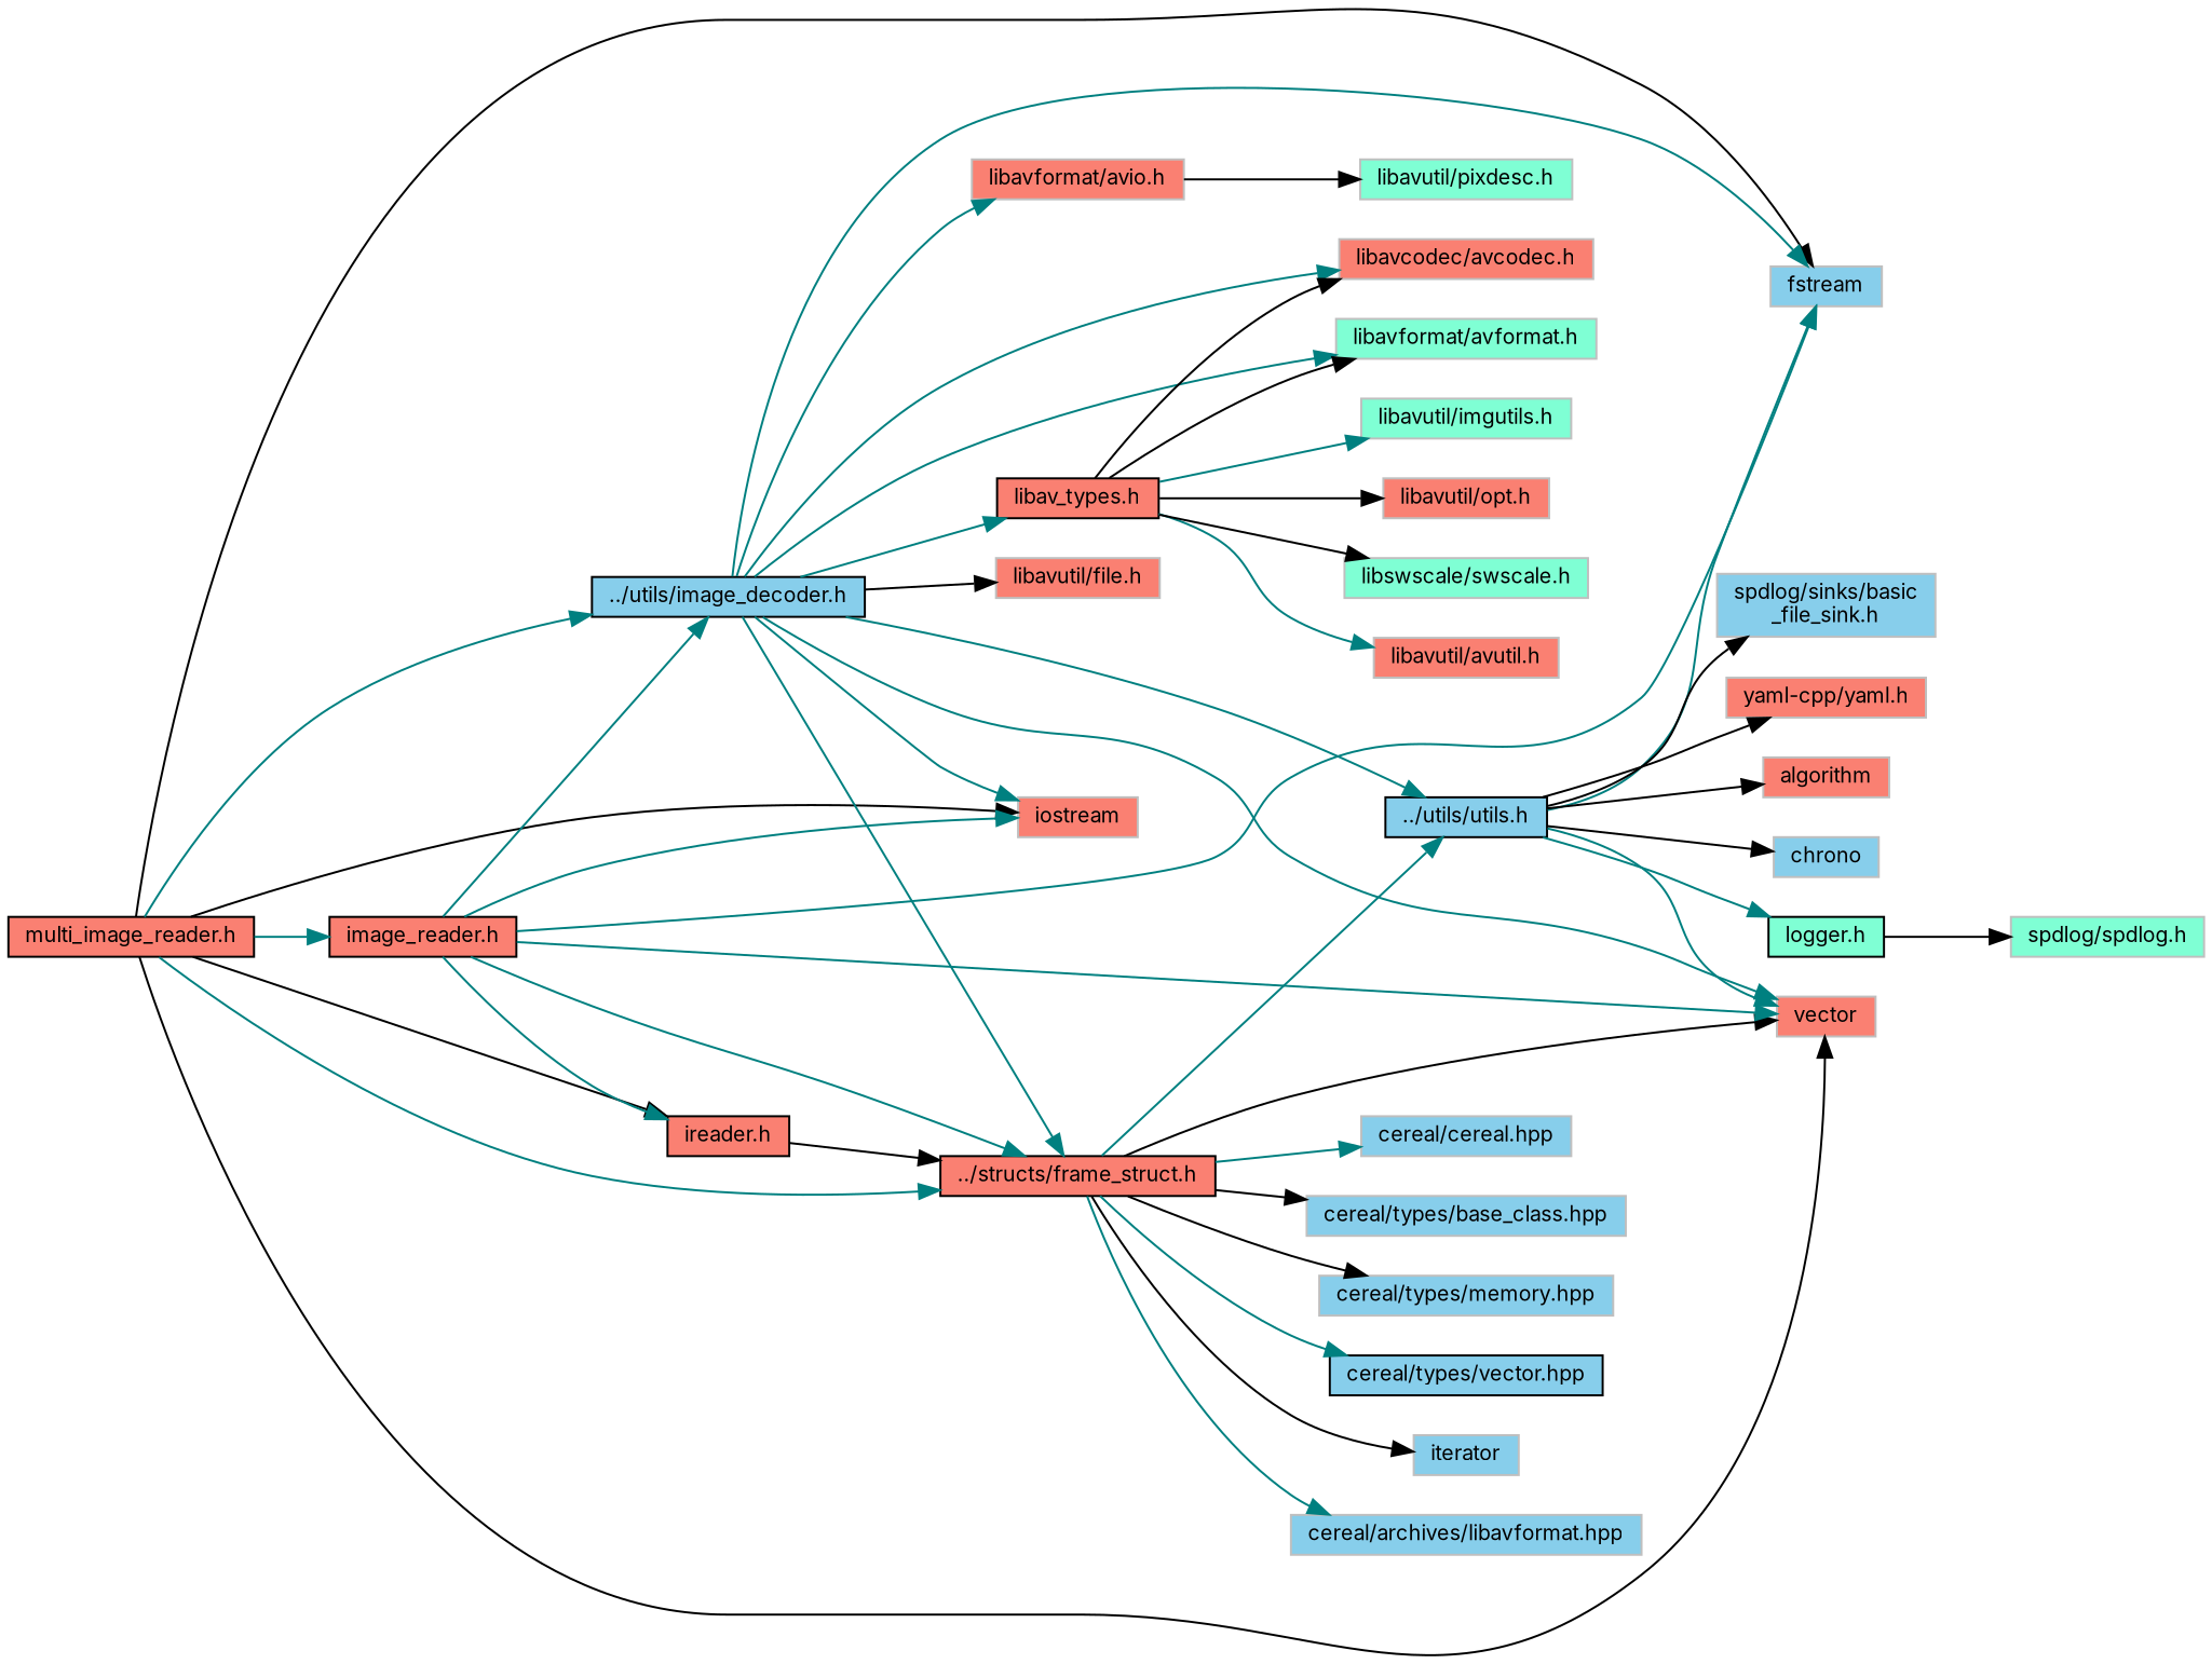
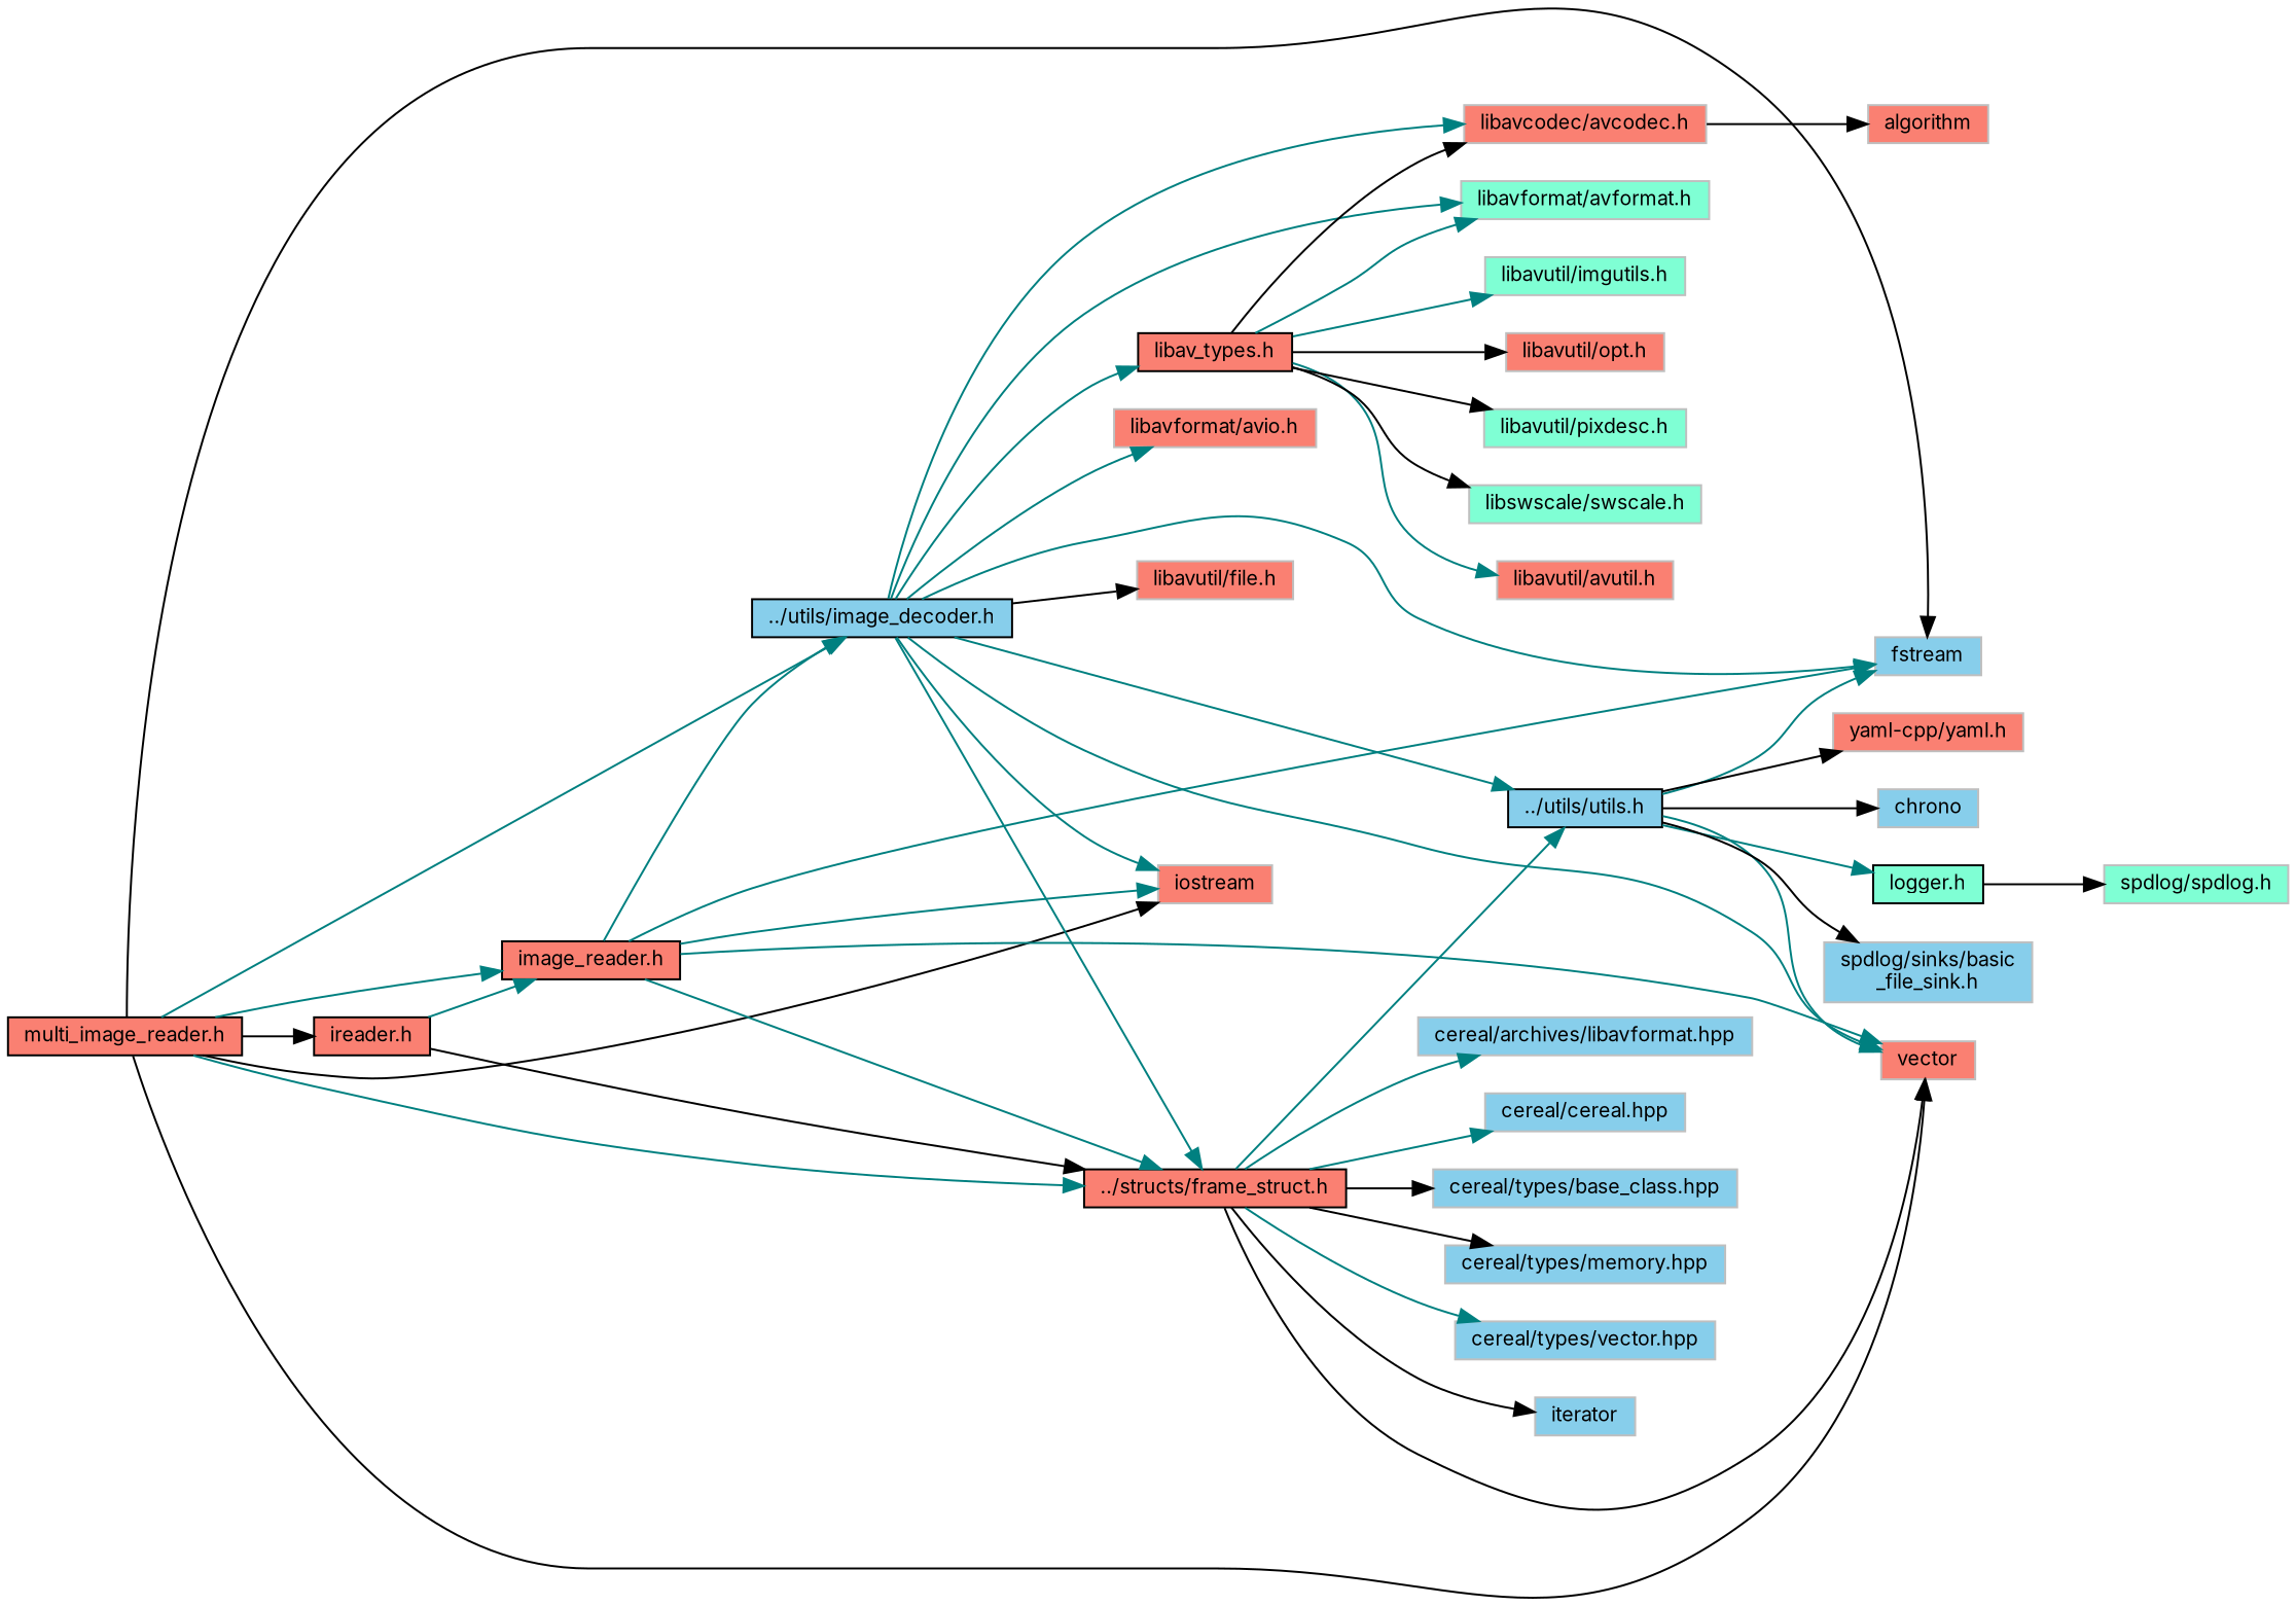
  digraph {
    fontname=Inter
    rankdir=LR
    node [color=grey75 fillcolor=salmon fontname=Inter fontsize=10 shape=record style=filled]
    edge [color=teal fontname=Inter fontsize=10 labelfontname=Helvetica labelfontsize=10 style=solid]
    n1 [color=black fontcolor=black height=0.2 label="multi_image_reader.h" width=0.4]
    n2 [fillcolor=skyblue height=0.2 label=fstream width=0.4]
    n3 [height=0.2 label=iostream width=0.4]
    n4 [height=0.2 label=vector width=0.4]
    n5 [color=black height=0.2 label="../structs/frame_struct.h" width=0.4]
    n6 [color=black fillcolor=skyblue height=0.2 label="../utils/image_decoder.h" width=0.4]
    n7 [color=black height=0.2 label="image_reader.h" width=0.4]
    n8 [color=black height=0.2 label="ireader.h" width=0.4]
    n9 [fillcolor=skyblue height=0.2 label=iterator width=0.4]
    n10 [fillcolor=skyblue height=0.2 label="cereal/archives/libavformat.hpp" width=0.4]
    n11 [fillcolor=skyblue height=0.2 label="cereal/cereal.hpp" width=0.4]
    n12 [fillcolor=skyblue height=0.2 label="cereal/types/base_class.hpp" width=0.4]
    n13 [fillcolor=skyblue height=0.2 label="cereal/types/memory.hpp" width=0.4]
-   n14 [color=black fillcolor=skyblue height=0.2 label="cereal/types/vector.hpp" width=0.4]
+   n14 [fillcolor=skyblue height=0.2 label="cereal/types/vector.hpp" width=0.4]
    n15 [color=black fillcolor=skyblue height=0.2 label="../utils/utils.h" width=0.4]
    n16 [height=0.2 label="libavcodec/avcodec.h" width=0.4]
    n17 [fillcolor=aquamarine height=0.2 label="libavformat/avformat.h" width=0.4]
    n18 [height=0.2 label="libavformat/avio.h" width=0.4]
    n19 [height=0.2 label="libavutil/file.h" width=0.4]
    n20 [color=black height=0.2 label="libav_types.h" width=0.4]
    n21 [height=0.2 label=algorithm width=0.4]
    n22 [fillcolor=skyblue height=0.2 label=chrono width=0.4]
    n23 [color=black fillcolor=aquamarine height=0.2 label="logger.h" width=0.4]
    n24 [fillcolor=skyblue height=0.2 label="spdlog/sinks/basic\l_file_sink.h" width=0.4]
    n25 [height=0.2 label="yaml-cpp/yaml.h" width=0.4]
    n26 [fillcolor=aquamarine height=0.2 label="spdlog/spdlog.h" width=0.4]
    n27 [height=0.2 label="libavutil/avutil.h" width=0.4]
    n28 [fillcolor=aquamarine height=0.2 label="libavutil/imgutils.h" width=0.4]
    n29 [height=0.2 label="libavutil/opt.h" width=0.4]
    n30 [fillcolor=aquamarine height=0.2 label="libavutil/pixdesc.h" width=0.4]
    n31 [fillcolor=aquamarine height=0.2 label="libswscale/swscale.h" width=0.4]
    n1 -> n2 [color=black]
    n1 -> n3 [color=black]
    n1 -> n4 [color=black]
    n1 -> n5
    n1 -> n6
    n1 -> n7
    n1 -> n8 [color=black]
    n5 -> n4 [color=black]
    n5 -> n9 [color=black]
    n5 -> n10
    n5 -> n11
    n5 -> n12 [color=black]
    n5 -> n13 [color=black]
    n5 -> n14
    n5 -> n15
    n6 -> n2
    n6 -> n3
    n6 -> n4
    n6 -> n5
    n6 -> n15
    n6 -> n16
    n6 -> n17
    n6 -> n18
    n6 -> n19 [color=black]
    n6 -> n20
    n7 -> n2
    n7 -> n3
    n7 -> n4
    n7 -> n5
    n7 -> n6
-   n7 -> n8
+   n8 -> n7
    n8 -> n5 [color=black]
    n15 -> n2
    n15 -> n4
-   n15 -> n21 [color=black]
+   n16 -> n21 [color=black]
    n15 -> n22 [color=black]
    n15 -> n23
    n15 -> n24 [color=black]
    n15 -> n25 [color=black]
    n20 -> n16 [color=black]
-   n20 -> n17 [color=black]
+   n20 -> n17
    n20 -> n27
    n20 -> n28
    n20 -> n29 [color=black]
-   n18 -> n30 [color=black]
+   n20 -> n30 [color=black]
    n20 -> n31 [color=black]
    n23 -> n26 [color=black]
  }
